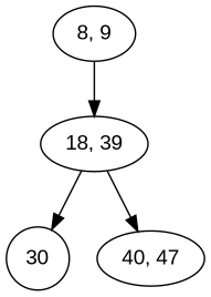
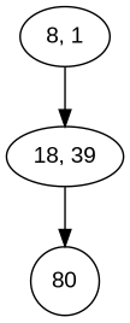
  digraph {
    node [fontname=Arial shape=oval]
    n1 [label="18, 39"]
-   30 [shape=circle]
-   n3 [label="40, 47"]
-   n4 [label="8, 9"]
+   30 [shape=circle label=80]
+   n4 [label="8, 1"]
    n1 -> 30
-   n1 -> n3
    n4 -> n1
  }
